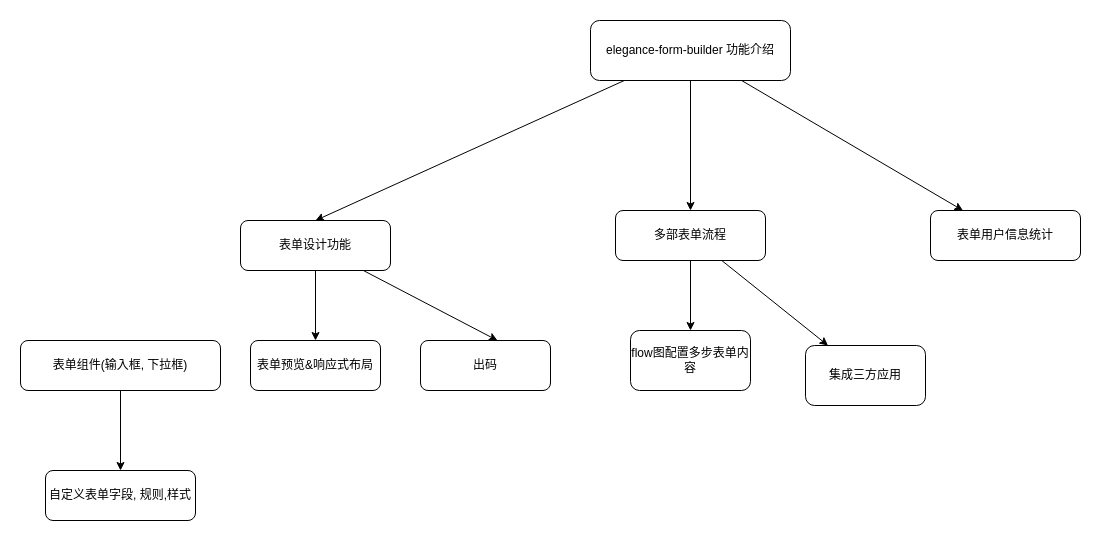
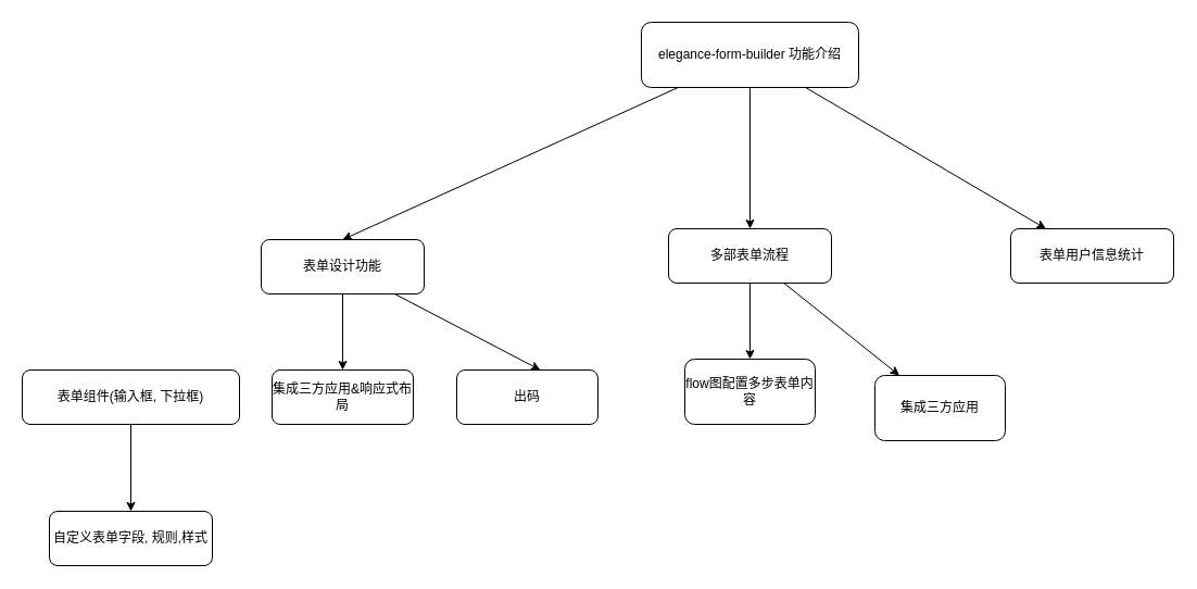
  <mxCell id="0" />
  <mxCell id="1" parent="0" />
  <mxCell id="2" style="edgeStyle=none;html=1;entryX=0.5;entryY=0;entryDx=0;entryDy=0;" edge="1" parent="1" source="5" target="8"><mxGeometry relative="1" as="geometry" /></mxCell>
  <mxCell id="3" style="edgeStyle=none;html=1;entryX=0.5;entryY=0;entryDx=0;entryDy=0;" edge="1" parent="1" source="5" target="11"><mxGeometry relative="1" as="geometry" /></mxCell>
  <mxCell id="4" style="edgeStyle=none;html=1;" edge="1" parent="1" source="5" target="12"><mxGeometry relative="1" as="geometry" /></mxCell>
  <mxCell id="5" value="elegance-form-builder 功能介绍" style="rounded=1;whiteSpace=wrap;html=1;" vertex="1" parent="1"><mxGeometry x="590" y="20" width="200" height="60" as="geometry" /></mxCell>
  <mxCell id="6" style="edgeStyle=none;html=1;entryX=0.5;entryY=0;entryDx=0;entryDy=0;" edge="1" parent="1" source="8" target="16"><mxGeometry relative="1" as="geometry" /></mxCell>
  <mxCell id="7" style="edgeStyle=none;html=1;entryX=0.592;entryY=0;entryDx=0;entryDy=0;entryPerimeter=0;" edge="1" parent="1" source="8" target="17"><mxGeometry relative="1" as="geometry" /></mxCell>
  <mxCell id="8" value="表单设计功能" style="rounded=1;whiteSpace=wrap;html=1;" vertex="1" parent="1"><mxGeometry x="240" y="220" width="150" height="50" as="geometry" /></mxCell>
  <mxCell id="9" style="edgeStyle=none;html=1;entryX=0.5;entryY=0;entryDx=0;entryDy=0;" edge="1" parent="1" source="11" target="18"><mxGeometry relative="1" as="geometry" /></mxCell>
  <mxCell id="10" style="edgeStyle=none;html=1;" edge="1" parent="1" source="11" target="19"><mxGeometry relative="1" as="geometry" /></mxCell>
  <mxCell id="11" value="多部表单流程" style="rounded=1;whiteSpace=wrap;html=1;" vertex="1" parent="1"><mxGeometry x="615" y="210" width="150" height="50" as="geometry" /></mxCell>
  <mxCell id="12" value="表单用户信息统计" style="rounded=1;whiteSpace=wrap;html=1;" vertex="1" parent="1"><mxGeometry x="930" y="210" width="150" height="50" as="geometry" /></mxCell>
  <mxCell id="13" style="edgeStyle=none;html=1;" edge="1" parent="1" source="14" target="15"><mxGeometry relative="1" as="geometry" /></mxCell>
  <mxCell id="14" value="表单组件(输入框, 下拉框)" style="rounded=1;whiteSpace=wrap;html=1;" vertex="1" parent="1"><mxGeometry x="20" y="340" width="200" height="50" as="geometry" /></mxCell>
  <mxCell id="15" value="自定义表单字段, 规则,样式" style="rounded=1;whiteSpace=wrap;html=1;" vertex="1" parent="1"><mxGeometry x="45" y="470" width="150" height="50" as="geometry" /></mxCell>
- <mxCell id="16" value="表单预览&amp;amp;响应式布局" style="rounded=1;whiteSpace=wrap;html=1;" vertex="1" parent="1"><mxGeometry x="250" y="340" width="130" height="50" as="geometry" /></mxCell>
+ <mxCell id="16" value="集成三方应用&amp;amp;响应式布局" style="rounded=1;whiteSpace=wrap;html=1;" vertex="1" parent="1"><mxGeometry x="250" y="340" width="130" height="50" as="geometry" /></mxCell>
  <mxCell id="17" value="出码" style="rounded=1;whiteSpace=wrap;html=1;" vertex="1" parent="1"><mxGeometry x="420" y="340" width="130" height="50" as="geometry" /></mxCell>
  <mxCell id="18" value="flow图配置多步表单内容" style="rounded=1;whiteSpace=wrap;html=1;" vertex="1" parent="1"><mxGeometry x="630" y="330" width="120" height="60" as="geometry" /></mxCell>
  <mxCell id="19" value="集成三方应用" style="rounded=1;whiteSpace=wrap;html=1;" vertex="1" parent="1"><mxGeometry x="805" y="345" width="120" height="60" as="geometry" /></mxCell>
